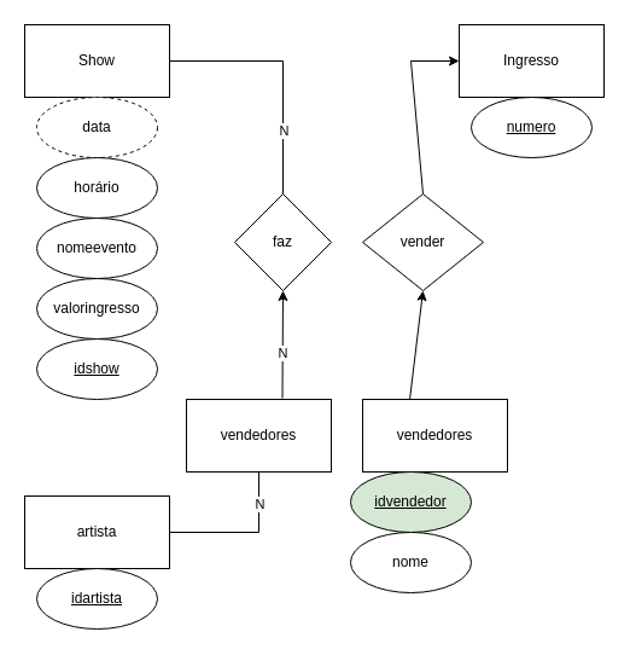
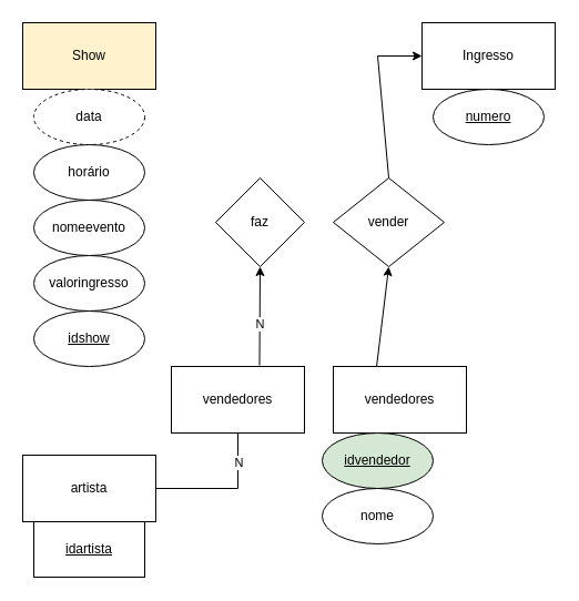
  <mxCell id="0" />
  <mxCell id="1" parent="0" />
- <mxCell id="2" style="edgeStyle=orthogonalEdgeStyle;rounded=0;orthogonalLoop=1;jettySize=auto;html=1;exitX=1;exitY=0.5;exitDx=0;exitDy=0;entryX=0.5;entryY=0;entryDx=0;entryDy=0;endArrow=none;endFill=0;" edge="1" parent="1" source="4" target="17"><mxGeometry relative="1" as="geometry" /></mxCell>
- <mxCell id="3" value="N" style="edgeLabel;html=1;align=center;verticalAlign=middle;resizable=0;points=[];" vertex="1" connectable="0" parent="2"><mxGeometry x="0.483" relative="1" as="geometry"><mxPoint as="offset" /></mxGeometry></mxCell>
- <mxCell id="4" value="Show" style="rounded=0;whiteSpace=wrap;html=1;" vertex="1" parent="1"><mxGeometry x="20" y="20" width="120" height="60" as="geometry" /></mxCell>
+ <mxCell id="4" value="Show" style="rounded=0;whiteSpace=wrap;html=1;fillColor=#fff2cc;" vertex="1" parent="1"><mxGeometry x="20" y="20" width="120" height="60" as="geometry" /></mxCell>
  <mxCell id="5" value="data" style="ellipse;whiteSpace=wrap;html=1;dashed=1;" vertex="1" parent="1"><mxGeometry x="30" y="80" width="100" height="50" as="geometry" /></mxCell>
  <mxCell id="6" value="horário" style="ellipse;whiteSpace=wrap;html=1;" vertex="1" parent="1"><mxGeometry x="30" y="130" width="100" height="50" as="geometry" /></mxCell>
  <mxCell id="7" value="nomeevento" style="ellipse;whiteSpace=wrap;html=1;" vertex="1" parent="1"><mxGeometry x="30" y="180" width="100" height="50" as="geometry" /></mxCell>
  <mxCell id="8" value="valoringresso" style="ellipse;whiteSpace=wrap;html=1;" vertex="1" parent="1"><mxGeometry x="30" y="230" width="100" height="50" as="geometry" /></mxCell>
  <mxCell id="9" value="Ingresso" style="rounded=0;whiteSpace=wrap;html=1;" vertex="1" parent="1"><mxGeometry x="380" y="20" width="120" height="60" as="geometry" /></mxCell>
  <mxCell id="10" value="&lt;u&gt;numero&lt;/u&gt;" style="ellipse;whiteSpace=wrap;html=1;" vertex="1" parent="1"><mxGeometry x="390" y="80" width="100" height="50" as="geometry" /></mxCell>
  <mxCell id="11" value="vender" style="rhombus;whiteSpace=wrap;html=1;" vertex="1" parent="1"><mxGeometry x="300" y="160" width="100" height="80" as="geometry" /></mxCell>
  <mxCell id="12" value="" style="endArrow=classic;html=1;rounded=0;exitX=0.5;exitY=0;exitDx=0;exitDy=0;entryX=0;entryY=0.5;entryDx=0;entryDy=0;" edge="1" parent="1" source="11" target="9"><mxGeometry width="50" height="50" relative="1" as="geometry"><mxPoint x="250" y="170" as="sourcePoint" /><mxPoint x="340" y="0" as="targetPoint" /><Array as="points"><mxPoint x="340" y="50" /></Array></mxGeometry></mxCell>
  <mxCell id="13" value="vendedores" style="rounded=0;whiteSpace=wrap;html=1;" vertex="1" parent="1"><mxGeometry x="300" y="330" width="120" height="60" as="geometry" /></mxCell>
  <mxCell id="14" value="" style="endArrow=classic;html=1;rounded=0;exitX=0.325;exitY=0.007;exitDx=0;exitDy=0;entryX=0.5;entryY=1;entryDx=0;entryDy=0;exitPerimeter=0;" edge="1" parent="1" source="13" target="11"><mxGeometry width="50" height="50" relative="1" as="geometry"><mxPoint x="460" y="300" as="sourcePoint" /><mxPoint x="340" y="250" as="targetPoint" /></mxGeometry></mxCell>
  <mxCell id="15" value="&lt;u&gt;idvendedor&lt;/u&gt;" style="ellipse;whiteSpace=wrap;html=1;fillColor=#d5e8d4;" vertex="1" parent="1"><mxGeometry x="290" y="390" width="100" height="50" as="geometry" /></mxCell>
  <mxCell id="16" value="nome" style="ellipse;whiteSpace=wrap;html=1;" vertex="1" parent="1"><mxGeometry x="290" y="440" width="100" height="50" as="geometry" /></mxCell>
  <mxCell id="17" value="faz" style="rhombus;whiteSpace=wrap;html=1;" vertex="1" parent="1"><mxGeometry x="194" y="160" width="80" height="80" as="geometry" /></mxCell>
  <mxCell id="18" style="edgeStyle=orthogonalEdgeStyle;rounded=0;orthogonalLoop=1;jettySize=auto;html=1;exitX=0.5;exitY=1;exitDx=0;exitDy=0;entryX=1;entryY=0.5;entryDx=0;entryDy=0;endArrow=none;endFill=0;" edge="1" parent="1" source="20" target="24"><mxGeometry relative="1" as="geometry" /></mxCell>
  <mxCell id="19" value="N" style="edgeLabel;html=1;align=center;verticalAlign=middle;resizable=0;points=[];" vertex="1" connectable="0" parent="18"><mxGeometry x="-0.58" relative="1" as="geometry"><mxPoint as="offset" /></mxGeometry></mxCell>
  <mxCell id="20" value="vendedores" style="rounded=0;whiteSpace=wrap;html=1;" vertex="1" parent="1"><mxGeometry x="154" y="330" width="120" height="60" as="geometry" /></mxCell>
  <mxCell id="21" value="" style="endArrow=classic;html=1;rounded=0;exitX=0.325;exitY=-0.033;exitDx=0;exitDy=0;entryX=0.5;entryY=1;entryDx=0;entryDy=0;exitPerimeter=0;" edge="1" parent="1" target="17"><mxGeometry width="50" height="50" relative="1" as="geometry"><mxPoint x="233.5" y="329" as="sourcePoint" /><mxPoint x="234.5" y="241" as="targetPoint" /></mxGeometry></mxCell>
  <mxCell id="22" value="N" style="edgeLabel;html=1;align=center;verticalAlign=middle;resizable=0;points=[];" vertex="1" connectable="0" parent="21"><mxGeometry x="-0.152" relative="1" as="geometry"><mxPoint as="offset" /></mxGeometry></mxCell>
  <mxCell id="23" value="&lt;u&gt;idshow&lt;/u&gt;" style="ellipse;whiteSpace=wrap;html=1;" vertex="1" parent="1"><mxGeometry x="30" y="280" width="100" height="50" as="geometry" /></mxCell>
  <mxCell id="24" value="artista" style="rounded=0;whiteSpace=wrap;html=1;" vertex="1" parent="1"><mxGeometry x="20" y="410" width="120" height="60" as="geometry" /></mxCell>
- <mxCell id="25" value="&lt;u&gt;idartista&lt;/u&gt;" style="ellipse;whiteSpace=wrap;html=1;" vertex="1" parent="1"><mxGeometry x="30" y="470" width="100" height="50" as="geometry" /></mxCell>
+ <mxCell id="25" value="&lt;u&gt;idartista&lt;/u&gt;" style="whiteSpace=wrap;html=1;rounded=0;" vertex="1" parent="1"><mxGeometry x="30" y="470" width="100" height="50" as="geometry" /></mxCell>
